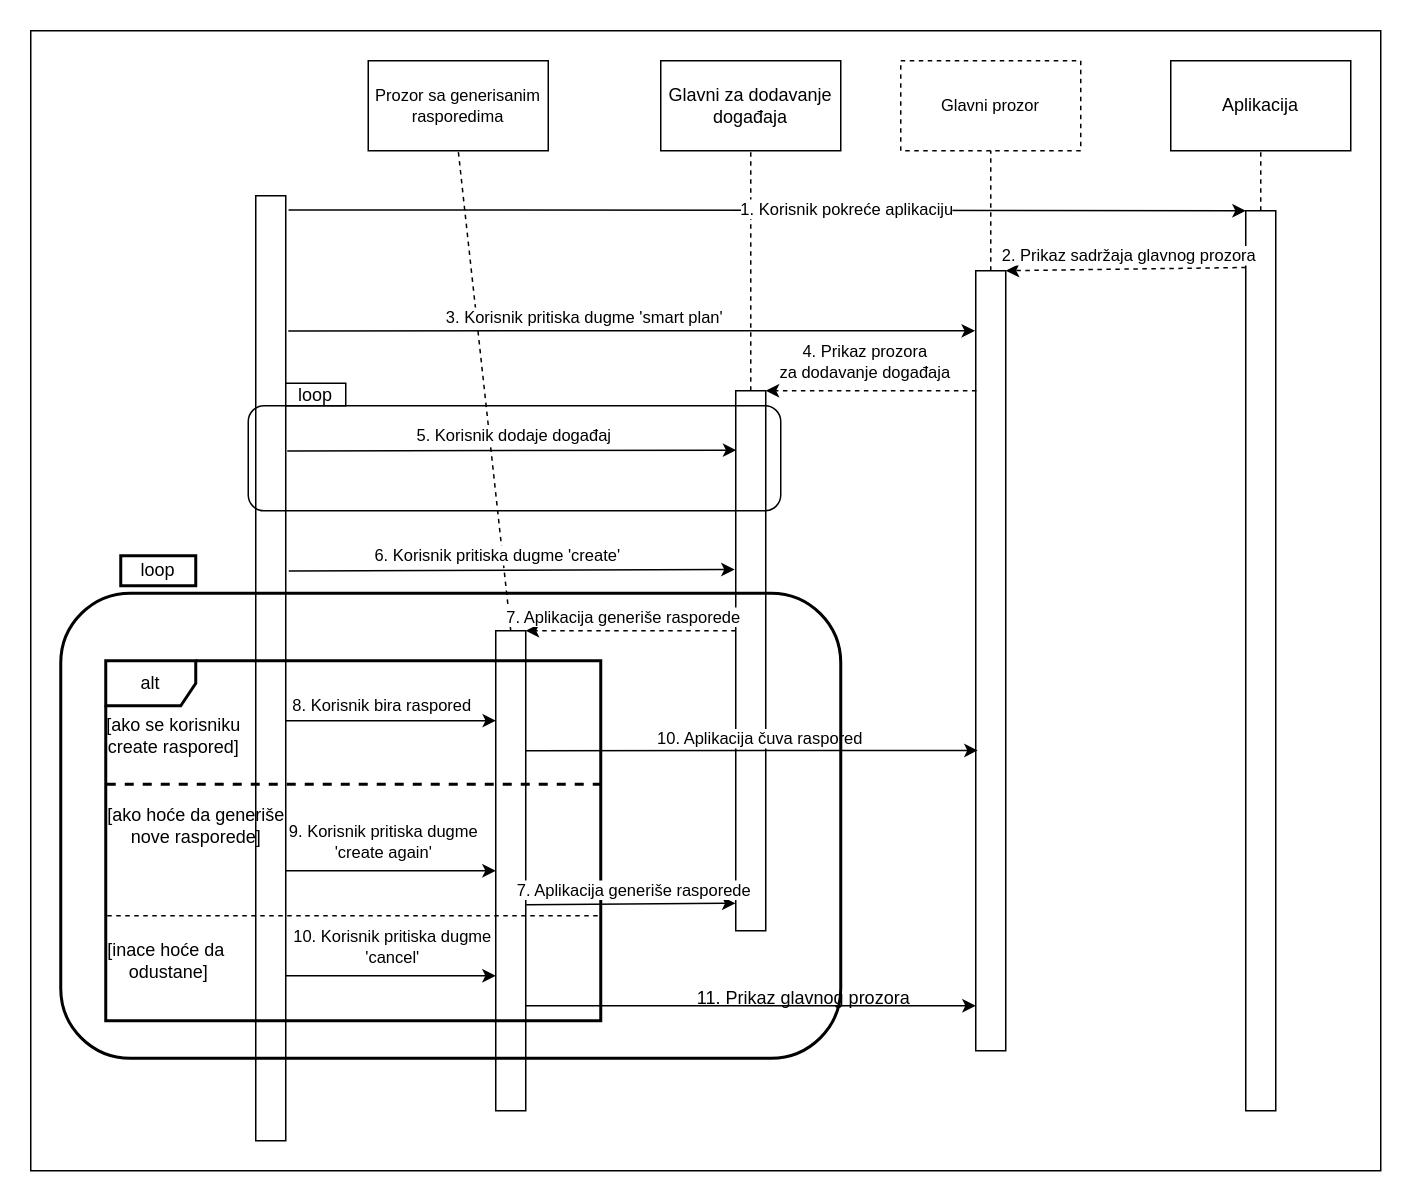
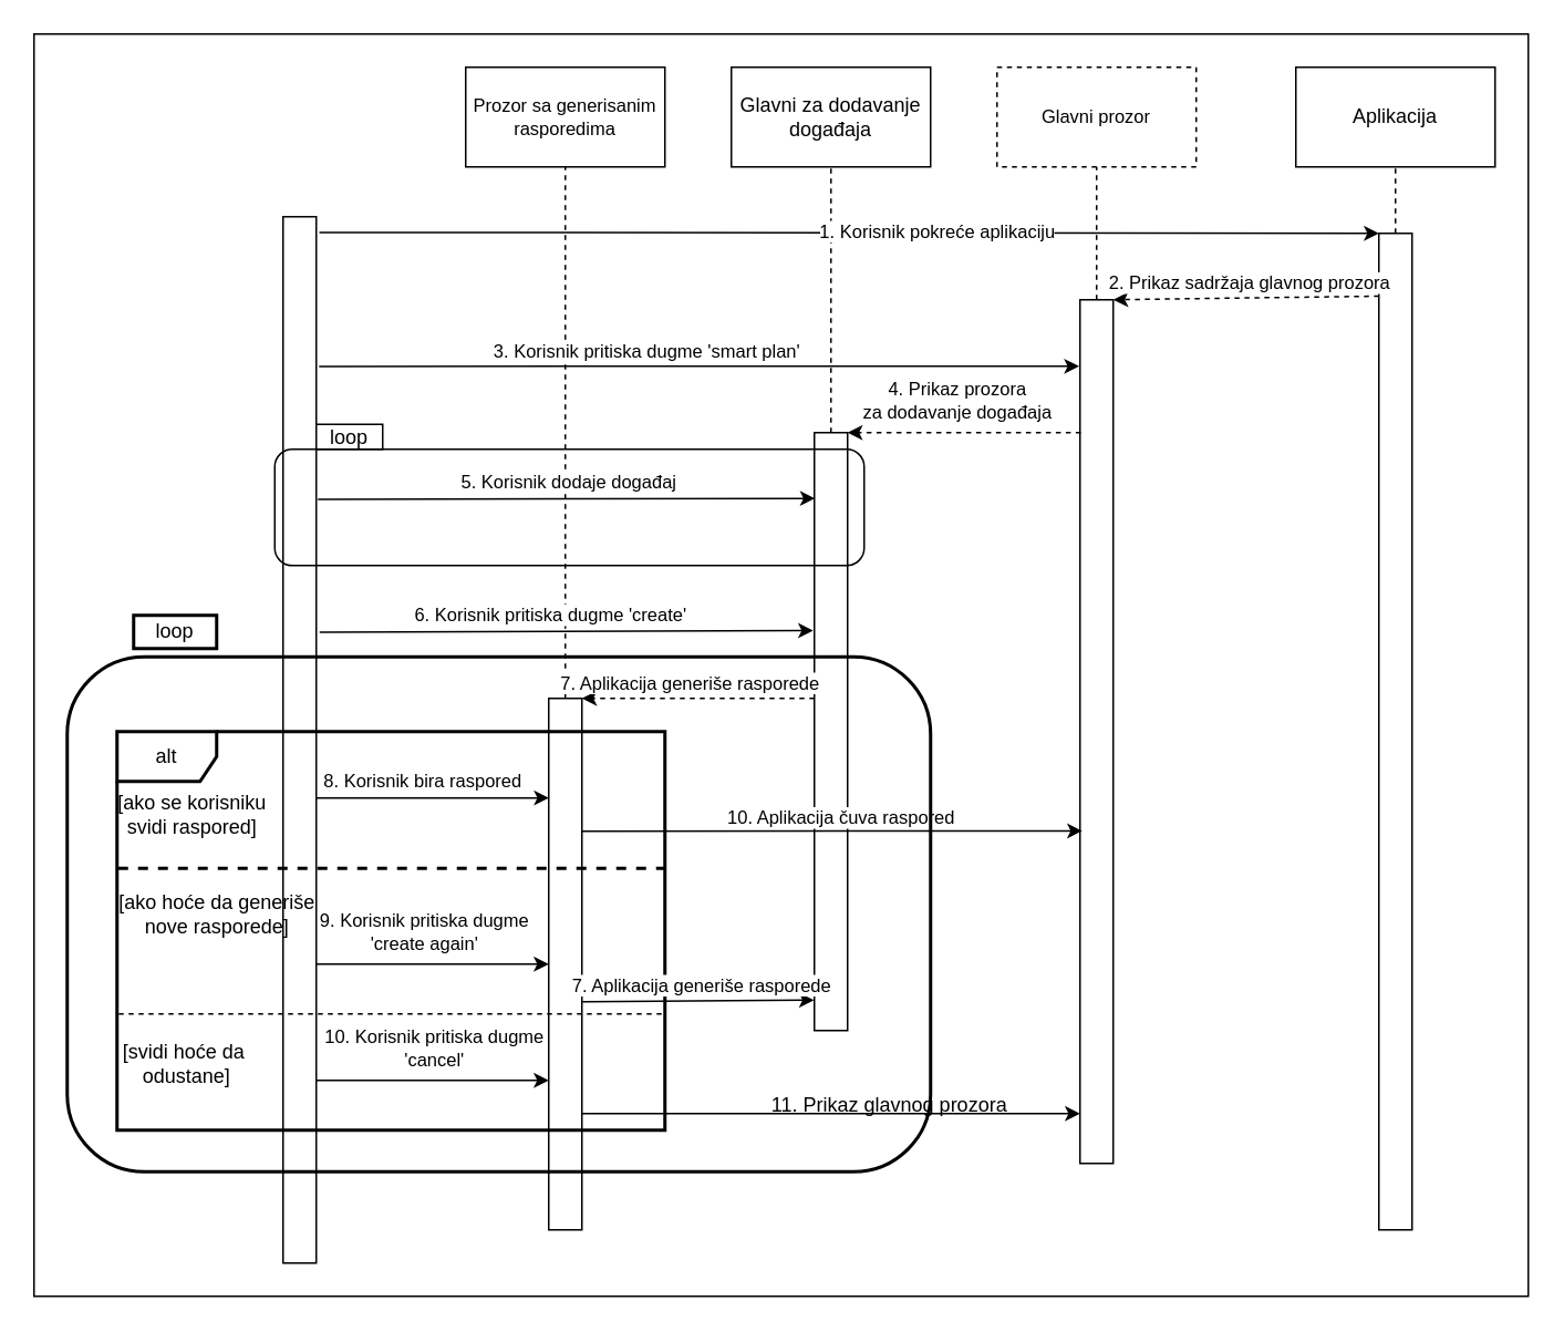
  <mxCell id="0" />
  <mxCell id="1" parent="0" />
  <mxCell id="2" value="" style="rounded=0;whiteSpace=wrap;html=1;fillColor=none;" parent="1" vertex="1"><mxGeometry x="20" width="900" height="760" as="geometry" y="20" /></mxCell>
  <mxCell id="3" value="" style="rounded=0;whiteSpace=wrap;html=1;" parent="1" vertex="1"><mxGeometry x="170" y="130" width="20" height="630" as="geometry" /></mxCell>
  <mxCell id="4" value="" style="rounded=0;whiteSpace=wrap;html=1;" parent="1" vertex="1"><mxGeometry x="830" y="140" width="20" height="600" as="geometry" /></mxCell>
  <mxCell id="5" value="Aplikacija" style="rounded=0;whiteSpace=wrap;html=1;" parent="1" vertex="1"><mxGeometry x="780" y="40" width="120" height="60" as="geometry" /></mxCell>
  <mxCell id="6" value="" style="endArrow=none;html=1;rounded=0;entryX=0.5;entryY=1;entryDx=0;entryDy=0;dashed=1;" parent="1" source="4" target="5" edge="1"><mxGeometry width="50" height="50" relative="1" as="geometry"><mxPoint x="730" y="200" as="sourcePoint" /><mxPoint x="871" y="112" as="targetPoint" /></mxGeometry></mxCell>
  <mxCell id="7" value="Glavni za dodavanje događaja" style="rounded=0;whiteSpace=wrap;html=1;" parent="1" vertex="1"><mxGeometry x="440" y="40" width="120" height="60" as="geometry" /></mxCell>
  <mxCell id="8" value="" style="rounded=0;whiteSpace=wrap;html=1;" parent="1" vertex="1"><mxGeometry x="490" y="260" width="20" height="360" as="geometry" /></mxCell>
  <mxCell id="9" value="" style="endArrow=none;dashed=1;html=1;rounded=0;labelBackgroundColor=default;strokeColor=default;align=center;verticalAlign=middle;fontFamily=Helvetica;fontSize=11;fontColor=default;shape=connector;entryX=0.5;entryY=1;entryDx=0;entryDy=0;exitX=0.5;exitY=0;exitDx=0;exitDy=0;" parent="1" source="8" target="7" edge="1"><mxGeometry width="50" height="50" relative="1" as="geometry"><mxPoint x="530" y="430" as="sourcePoint" /><mxPoint x="580" y="380" as="targetPoint" /></mxGeometry></mxCell>
  <mxCell id="10" value="Glavni prozor" style="rounded=0;whiteSpace=wrap;html=1;fontFamily=Helvetica;fontSize=11;fontColor=default;dashed=1;" parent="1" vertex="1"><mxGeometry x="600" y="40" width="120" height="60" as="geometry" /></mxCell>
  <mxCell id="11" value="" style="rounded=0;whiteSpace=wrap;html=1;" parent="1" vertex="1"><mxGeometry x="650" y="180" width="20" height="520" as="geometry" /></mxCell>
  <mxCell id="12" value="" style="endArrow=none;dashed=1;html=1;rounded=0;labelBackgroundColor=default;strokeColor=default;align=center;verticalAlign=middle;fontFamily=Helvetica;fontSize=11;fontColor=default;shape=connector;entryX=0.5;entryY=1;entryDx=0;entryDy=0;exitX=0.5;exitY=0;exitDx=0;exitDy=0;" parent="1" source="11" target="10" edge="1"><mxGeometry width="50" height="50" relative="1" as="geometry"><mxPoint x="530" y="430" as="sourcePoint" /><mxPoint x="580" y="380" as="targetPoint" /></mxGeometry></mxCell>
  <mxCell id="13" value="" style="rounded=0;whiteSpace=wrap;html=1;" parent="1" vertex="1"><mxGeometry x="330" y="420" width="20" height="320" as="geometry" /></mxCell>
- <mxCell id="14" value="Prozor sa generisanim rasporedima" style="rounded=0;whiteSpace=wrap;html=1;fontFamily=Helvetica;fontSize=11;fontColor=default;" parent="1" vertex="1"><mxGeometry x="245" y="40" width="120" height="60" as="geometry" /></mxCell>
+ <mxCell id="14" value="Prozor sa generisanim rasporedima" style="rounded=0;whiteSpace=wrap;html=1;fontFamily=Helvetica;fontSize=11;fontColor=default;" parent="1" vertex="1"><mxGeometry x="280" y="40" width="120" height="60" as="geometry" /></mxCell>
  <mxCell id="15" value="" style="endArrow=none;dashed=1;html=1;rounded=0;labelBackgroundColor=default;strokeColor=default;align=center;verticalAlign=middle;fontFamily=Helvetica;fontSize=11;fontColor=default;shape=connector;entryX=0.5;entryY=1;entryDx=0;entryDy=0;exitX=0.5;exitY=0;exitDx=0;exitDy=0;" parent="1" source="13" target="14" edge="1"><mxGeometry width="50" height="50" relative="1" as="geometry"><mxPoint x="600" y="500" as="sourcePoint" /><mxPoint x="650" y="450" as="targetPoint" /></mxGeometry></mxCell>
  <mxCell id="16" value="" style="endArrow=classic;html=1;rounded=0;entryX=1;entryY=0;entryDx=0;entryDy=0;exitX=0.003;exitY=0.063;exitDx=0;exitDy=0;exitPerimeter=0;dashed=1;" parent="1" source="4" target="11" edge="1"><mxGeometry width="50" height="50" relative="1" as="geometry"><mxPoint x="680" y="490" as="sourcePoint" /><mxPoint x="730" y="440" as="targetPoint" /></mxGeometry></mxCell>
  <mxCell id="17" value="2. Prikaz sadržaja glavnog prozora" style="edgeLabel;html=1;align=center;verticalAlign=middle;resizable=0;points=[];" parent="16" vertex="1" connectable="0"><mxGeometry x="-0.226" y="-1" relative="1" as="geometry"><mxPoint x="-17" y="-8" as="offset" /></mxGeometry></mxCell>
  <mxCell id="18" value="" style="endArrow=classic;html=1;rounded=0;exitX=1.093;exitY=0.015;exitDx=0;exitDy=0;exitPerimeter=0;entryX=0;entryY=0;entryDx=0;entryDy=0;" parent="1" source="3" target="4" edge="1"><mxGeometry width="50" height="50" relative="1" as="geometry"><mxPoint x="510" y="200" as="sourcePoint" /><mxPoint x="560" y="150" as="targetPoint" /></mxGeometry></mxCell>
  <mxCell id="19" value="1. Korisnik pokreće aplikaciju" style="edgeLabel;html=1;align=center;verticalAlign=middle;resizable=0;points=[];" parent="18" vertex="1" connectable="0"><mxGeometry x="0.166" y="1" relative="1" as="geometry"><mxPoint as="offset" /></mxGeometry></mxCell>
  <mxCell id="20" value="" style="endArrow=classic;html=1;rounded=0;exitX=1.084;exitY=0.143;exitDx=0;exitDy=0;exitPerimeter=0;entryX=-0.024;entryY=0.077;entryDx=0;entryDy=0;entryPerimeter=0;" parent="1" source="3" target="11" edge="1"><mxGeometry width="50" height="50" relative="1" as="geometry"><mxPoint x="530" y="360" as="sourcePoint" /><mxPoint x="580" y="310" as="targetPoint" /></mxGeometry></mxCell>
  <mxCell id="21" value="3. Korisnik pritiska dugme 'smart plan'" style="edgeLabel;html=1;align=center;verticalAlign=middle;resizable=0;points=[];" parent="20" vertex="1" connectable="0"><mxGeometry x="-0.138" y="2" relative="1" as="geometry"><mxPoint y="-8" as="offset" /></mxGeometry></mxCell>
  <mxCell id="22" value="" style="endArrow=classic;html=1;rounded=0;entryX=1;entryY=0;entryDx=0;entryDy=0;exitX=0.022;exitY=0.154;exitDx=0;exitDy=0;exitPerimeter=0;dashed=1;" parent="1" source="11" target="8" edge="1"><mxGeometry width="50" height="50" relative="1" as="geometry"><mxPoint x="620" y="260" as="sourcePoint" /><mxPoint x="690" y="280" as="targetPoint" /></mxGeometry></mxCell>
  <mxCell id="23" value="4. Prikaz prozora&lt;br&gt;za dodavanje događaja" style="edgeLabel;html=1;align=center;verticalAlign=middle;resizable=0;points=[];" parent="22" vertex="1" connectable="0"><mxGeometry x="0.12" relative="1" as="geometry"><mxPoint x="4" y="-20" as="offset" /></mxGeometry></mxCell>
  <mxCell id="24" value="" style="endArrow=classic;html=1;rounded=0;exitX=1.05;exitY=0.27;exitDx=0;exitDy=0;exitPerimeter=0;entryX=0.021;entryY=0.11;entryDx=0;entryDy=0;entryPerimeter=0;" parent="1" source="3" target="8" edge="1"><mxGeometry width="50" height="50" relative="1" as="geometry"><mxPoint x="720" y="320" as="sourcePoint" /><mxPoint x="490" y="360" as="targetPoint" /></mxGeometry></mxCell>
  <mxCell id="25" value="5. Korisnik dodaje događaj" style="edgeLabel;html=1;align=center;verticalAlign=middle;resizable=0;points=[];" parent="24" vertex="1" connectable="0"><mxGeometry x="0.002" y="-2" relative="1" as="geometry"><mxPoint y="-12" as="offset" /></mxGeometry></mxCell>
  <mxCell id="26" value="loop" style="rounded=0;whiteSpace=wrap;html=1;" parent="1" vertex="1"><mxGeometry x="190" y="255" width="40" height="15" as="geometry" /></mxCell>
  <mxCell id="27" value="" style="endArrow=classic;html=1;rounded=0;exitX=1.1;exitY=0.397;exitDx=0;exitDy=0;exitPerimeter=0;entryX=-0.036;entryY=0.331;entryDx=0;entryDy=0;entryPerimeter=0;" parent="1" source="3" target="8" edge="1"><mxGeometry width="50" height="50" relative="1" as="geometry"><mxPoint x="560" y="430" as="sourcePoint" /><mxPoint x="450" y="380" as="targetPoint" /></mxGeometry></mxCell>
  <mxCell id="28" value="6. Korisnik pritiska dugme 'create'" style="edgeLabel;html=1;align=center;verticalAlign=middle;resizable=0;points=[];" parent="27" vertex="1" connectable="0"><mxGeometry x="0.106" relative="1" as="geometry"><mxPoint x="-25" y="-10" as="offset" /></mxGeometry></mxCell>
  <mxCell id="29" value="" style="endArrow=classic;html=1;rounded=0;entryX=1;entryY=0;entryDx=0;entryDy=0;dashed=1;" parent="1" target="13" edge="1"><mxGeometry width="50" height="50" relative="1" as="geometry"><mxPoint x="490" y="420" as="sourcePoint" /><mxPoint x="450" y="490" as="targetPoint" /><Array as="points" /></mxGeometry></mxCell>
  <mxCell id="30" value="7. Aplikacija generiše rasporede" style="edgeLabel;html=1;align=center;verticalAlign=middle;resizable=0;points=[];" parent="29" vertex="1" connectable="0"><mxGeometry x="-0.096" y="-1" relative="1" as="geometry"><mxPoint x="-13" y="-9" as="offset" /></mxGeometry></mxCell>
  <mxCell id="31" value="" style="endArrow=classic;html=1;rounded=0;exitX=0.288;exitY=0.274;exitDx=0;exitDy=0;exitPerimeter=0;entryX=0.558;entryY=0.274;entryDx=0;entryDy=0;entryPerimeter=0;" parent="1" source="51" target="51" edge="1"><mxGeometry width="50" height="50" relative="1" as="geometry"><mxPoint x="190" y="460" as="sourcePoint" /><mxPoint x="330" y="500" as="targetPoint" /></mxGeometry></mxCell>
  <mxCell id="32" value="8. Korisnik bira raspored" style="edgeLabel;html=1;align=center;verticalAlign=middle;resizable=0;points=[];" parent="31" vertex="1" connectable="0"><mxGeometry x="-0.369" y="2" relative="1" as="geometry"><mxPoint x="20" y="-8" as="offset" /></mxGeometry></mxCell>
  <mxCell id="33" value="alt" style="shape=umlFrame;whiteSpace=wrap;html=1;pointerEvents=0;strokeWidth=2;" parent="1" vertex="1"><mxGeometry x="70" y="440" width="330" height="240" as="geometry" /></mxCell>
- <mxCell id="34" value="[ako se korisniku&lt;br&gt;create raspored]" style="text;html=1;align=center;verticalAlign=middle;resizable=0;points=[];autosize=1;strokeColor=none;fillColor=none;" parent="1" vertex="1"><mxGeometry x="60" y="470" width="110" height="40" as="geometry" /></mxCell>
+ <mxCell id="34" value="[ako se korisniku&lt;br&gt;svidi raspored]" style="text;html=1;align=center;verticalAlign=middle;resizable=0;points=[];autosize=1;strokeColor=none;fillColor=none;" parent="1" vertex="1"><mxGeometry x="60" y="470" width="110" height="40" as="geometry" /></mxCell>
  <mxCell id="35" value="" style="endArrow=none;dashed=1;html=1;rounded=0;exitX=0.002;exitY=0.343;exitDx=0;exitDy=0;exitPerimeter=0;entryX=1;entryY=0.343;entryDx=0;entryDy=0;entryPerimeter=0;strokeWidth=2;" parent="1" source="33" target="33" edge="1"><mxGeometry width="50" height="50" relative="1" as="geometry"><mxPoint x="290" y="540" as="sourcePoint" /><mxPoint x="340" y="490" as="targetPoint" /></mxGeometry></mxCell>
  <mxCell id="36" value="[ako hoće da generiše&lt;br&gt;nove rasporede]" style="text;html=1;align=center;verticalAlign=middle;resizable=0;points=[];autosize=1;strokeColor=none;fillColor=none;" parent="1" vertex="1"><mxGeometry x="60" y="530" width="140" height="40" as="geometry" /></mxCell>
  <mxCell id="37" value="" style="endArrow=classic;html=1;rounded=0;" parent="1" edge="1"><mxGeometry width="50" height="50" relative="1" as="geometry"><mxPoint x="190" y="580" as="sourcePoint" /><mxPoint x="330" y="580" as="targetPoint" /></mxGeometry></mxCell>
  <mxCell id="38" value="9. Korisnik pritiska dugme&lt;br&gt;'create again'" style="edgeLabel;html=1;align=center;verticalAlign=middle;resizable=0;points=[];" parent="37" vertex="1" connectable="0"><mxGeometry x="-0.124" y="2" relative="1" as="geometry"><mxPoint x="3" y="-18" as="offset" /></mxGeometry></mxCell>
  <mxCell id="39" value="" style="endArrow=classic;html=1;rounded=0;entryX=0.065;entryY=0.615;entryDx=0;entryDy=0;entryPerimeter=0;exitX=1;exitY=0.25;exitDx=0;exitDy=0;" parent="1" source="13" target="11" edge="1"><mxGeometry width="50" height="50" relative="1" as="geometry"><mxPoint x="350" y="500" as="sourcePoint" /><mxPoint x="191" y="660" as="targetPoint" /></mxGeometry></mxCell>
  <mxCell id="40" value="10. Aplikacija čuva raspored" style="edgeLabel;html=1;align=center;verticalAlign=middle;resizable=0;points=[];" parent="39" vertex="1" connectable="0"><mxGeometry x="0.085" y="-1" relative="1" as="geometry"><mxPoint x="-8" y="-9" as="offset" /></mxGeometry></mxCell>
  <mxCell id="41" value="" style="endArrow=classic;html=1;rounded=0;entryX=-0.01;entryY=0.949;entryDx=0;entryDy=0;entryPerimeter=0;exitX=1.017;exitY=0.571;exitDx=0;exitDy=0;exitPerimeter=0;" parent="1" source="13" target="8" edge="1"><mxGeometry width="50" height="50" relative="1" as="geometry"><mxPoint x="351" y="620" as="sourcePoint" /><mxPoint x="440" y="580" as="targetPoint" /><Array as="points" /></mxGeometry></mxCell>
  <mxCell id="42" value="7. Aplikacija generiše rasporede" style="edgeLabel;html=1;align=center;verticalAlign=middle;resizable=0;points=[];" parent="41" vertex="1" connectable="0"><mxGeometry x="0.019" relative="1" as="geometry"><mxPoint y="-10" as="offset" /></mxGeometry></mxCell>
  <mxCell id="43" value="loop" style="rounded=0;whiteSpace=wrap;html=1;strokeWidth=2;" parent="1" vertex="1"><mxGeometry y="370" width="50" height="20" as="geometry" x="80" /></mxCell>
  <mxCell id="44" value="" style="endArrow=none;dashed=1;html=1;rounded=0;exitX=0.002;exitY=0.343;exitDx=0;exitDy=0;exitPerimeter=0;entryX=1;entryY=0.343;entryDx=0;entryDy=0;entryPerimeter=0;" parent="1" edge="1"><mxGeometry width="50" height="50" relative="1" as="geometry"><mxPoint x="71" y="610" as="sourcePoint" /><mxPoint x="400" y="610" as="targetPoint" /></mxGeometry></mxCell>
- <mxCell id="45" value="[inace hoće da&lt;br&gt;&amp;nbsp;odustane]" style="text;html=1;align=center;verticalAlign=middle;resizable=0;points=[];autosize=1;strokeColor=none;fillColor=none;" parent="1" vertex="1"><mxGeometry x="60" y="620" width="100" height="40" as="geometry" /></mxCell>
+ <mxCell id="45" value="[svidi hoće da&lt;br&gt;&amp;nbsp;odustane]" style="text;html=1;align=center;verticalAlign=middle;resizable=0;points=[];autosize=1;strokeColor=none;fillColor=none;" parent="1" vertex="1"><mxGeometry x="60" y="620" width="100" height="40" as="geometry" /></mxCell>
  <mxCell id="46" value="" style="endArrow=classic;html=1;rounded=0;" parent="1" edge="1"><mxGeometry width="50" height="50" relative="1" as="geometry"><mxPoint x="190" y="650" as="sourcePoint" /><mxPoint x="330" y="650" as="targetPoint" /></mxGeometry></mxCell>
  <mxCell id="47" value="10. Korisnik pritiska dugme&lt;br&gt;'cancel'" style="edgeLabel;html=1;align=center;verticalAlign=middle;resizable=0;points=[];" parent="46" vertex="1" connectable="0"><mxGeometry x="-0.187" y="2" relative="1" as="geometry"><mxPoint x="13" y="-18" as="offset" /></mxGeometry></mxCell>
  <mxCell id="48" value="" style="endArrow=classic;html=1;rounded=0;" parent="1" edge="1"><mxGeometry width="50" height="50" relative="1" as="geometry"><mxPoint x="350" y="670" as="sourcePoint" /><mxPoint x="650" y="670" as="targetPoint" /></mxGeometry></mxCell>
  <mxCell id="49" value="11. Prikaz glavnog prozora" style="text;html=1;align=center;verticalAlign=middle;resizable=0;points=[];autosize=1;strokeColor=none;fillColor=none;" parent="1" vertex="1"><mxGeometry x="450" y="650" width="170" height="30" as="geometry" /></mxCell>
  <mxCell id="50" value="" style="rounded=1;whiteSpace=wrap;html=1;fillColor=none;" parent="1" vertex="1"><mxGeometry x="165" y="270" width="355" height="70" as="geometry" /></mxCell>
  <mxCell id="51" value="" style="rounded=1;whiteSpace=wrap;html=1;fillColor=none;strokeWidth=2;" parent="1" vertex="1"><mxGeometry x="40" y="395" width="520" height="310" as="geometry" /></mxCell>
